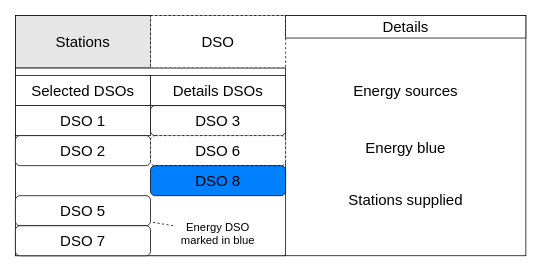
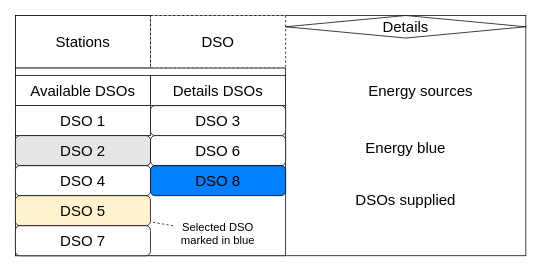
  <mxCell id="0" />
  <mxCell id="1" parent="0" />
  <mxCell id="2" value="" style="rounded=0;whiteSpace=wrap;html=1;fontSize=20;" parent="1" vertex="1"><mxGeometry x="20" width="680" height="320" as="geometry" y="20" /></mxCell>
- <mxCell id="3" value="Stations" style="rounded=0;whiteSpace=wrap;html=1;fontSize=20;fontColor=#000000;fillColor=#E6E6E6;" parent="1" vertex="1"><mxGeometry x="20" width="180" height="70" as="geometry" y="20" /></mxCell>
+ <mxCell id="3" value="Stations" style="rounded=0;whiteSpace=wrap;html=1;fontSize=20;fontColor=#000000;fillColor=#ffffff;" parent="1" vertex="1"><mxGeometry x="20" width="180" height="70" as="geometry" y="20" /></mxCell>
  <mxCell id="4" value="DSO" style="rounded=0;whiteSpace=wrap;html=1;fontSize=20;fontColor=#000000;fillColor=#FFFFFF;dashed=1;" parent="1" vertex="1"><mxGeometry x="200" width="180" height="70" as="geometry" y="20" /></mxCell>
- <mxCell id="5" value="Details" style="rounded=0;whiteSpace=wrap;html=1;fontSize=20;fontColor=#000000;strokeColor=#000000;fillColor=#FFFFFF;" parent="1" vertex="1"><mxGeometry x="380" width="320" height="30" as="geometry" y="20" /></mxCell>
+ <mxCell id="5" value="Details" style="rhombus;whiteSpace=wrap;html=1;fontSize=20;fontColor=#000000;strokeColor=#000000;fillColor=#FFFFFF;" parent="1" vertex="1"><mxGeometry x="380" width="320" height="30" as="geometry" y="20" /></mxCell>
  <mxCell id="6" value="" style="rounded=0;whiteSpace=wrap;html=1;fontSize=20;fontColor=#000000;strokeColor=#000000;fillColor=#FFFFFF;" parent="1" vertex="1"><mxGeometry x="20" y="90" width="360" height="250" as="geometry" /></mxCell>
  <mxCell id="7" value="DSO 1" style="whiteSpace=wrap;html=1;fontSize=20;fontColor=#000000;strokeColor=#000000;fillColor=#FFFFFF;rounded=0;" parent="1" vertex="1"><mxGeometry x="20" y="140" width="180" height="40" as="geometry" /></mxCell>
- <mxCell id="8" value="DSO 2" style="rounded=1;whiteSpace=wrap;html=1;fontSize=20;fontColor=#000000;strokeColor=#000000;fillColor=#FFFFFF;" parent="1" vertex="1"><mxGeometry x="20" y="180" width="180" height="40" as="geometry" /></mxCell>
- <mxCell id="10" value="DSO 5" style="rounded=1;whiteSpace=wrap;html=1;fontSize=20;fontColor=#000000;strokeColor=#000000;fillColor=#FFFFFF;" parent="1" vertex="1"><mxGeometry x="20" y="260" width="180" height="40" as="geometry" /></mxCell>
+ <mxCell id="8" value="DSO 2" style="rounded=1;whiteSpace=wrap;html=1;fontSize=20;fontColor=#000000;strokeColor=#000000;fillColor=#e6e6e6;" parent="1" vertex="1"><mxGeometry x="20" y="180" width="180" height="40" as="geometry" /></mxCell>
+ <mxCell id="9" value="DSO 4" style="rounded=1;whiteSpace=wrap;html=1;fontSize=20;fontColor=#000000;strokeColor=#000000;fillColor=#FFFFFF;" parent="1" vertex="1"><mxGeometry x="20" y="220" width="180" height="40" as="geometry" /></mxCell>
+ <mxCell id="10" value="DSO 5" style="rounded=1;whiteSpace=wrap;html=1;fontSize=20;fontColor=#000000;strokeColor=#000000;fillColor=#fff2cc;" parent="1" vertex="1"><mxGeometry x="20" y="260" width="180" height="40" as="geometry" /></mxCell>
  <mxCell id="11" value="DSO 7" style="rounded=1;whiteSpace=wrap;html=1;fontSize=20;fontColor=#000000;strokeColor=#000000;fillColor=#FFFFFF;" parent="1" vertex="1"><mxGeometry x="20" y="300" width="180" height="40" as="geometry" /></mxCell>
  <mxCell id="12" value="" style="endArrow=none;dashed=1;html=1;rounded=0;fontSize=20;fontColor=#000000;" parent="1" source="20" target="10" edge="1"><mxGeometry width="50" height="50" relative="1" as="geometry"><mxPoint x="-40" y="280" as="sourcePoint" /><mxPoint x="30" y="200" as="targetPoint" /></mxGeometry></mxCell>
  <mxCell id="13" value="DSO 3" style="rounded=1;whiteSpace=wrap;html=1;fontSize=20;fontColor=#000000;strokeColor=#000000;fillColor=#FFFFFF;" vertex="1" parent="1"><mxGeometry x="200" y="140" width="180" height="40" as="geometry" /></mxCell>
- <mxCell id="14" value="DSO 6" style="rounded=1;whiteSpace=wrap;html=1;fontSize=20;fontColor=#000000;strokeColor=#000000;fillColor=#FFFFFF;dashed=1;" vertex="1" parent="1"><mxGeometry x="200" y="180" width="180" height="40" as="geometry" /></mxCell>
+ <mxCell id="14" value="DSO 6" style="rounded=1;whiteSpace=wrap;html=1;fontSize=20;fontColor=#000000;strokeColor=#000000;fillColor=#FFFFFF;" vertex="1" parent="1"><mxGeometry x="200" y="180" width="180" height="40" as="geometry" /></mxCell>
  <mxCell id="15" value="DSO 8" style="rounded=1;whiteSpace=wrap;html=1;fontSize=20;fontColor=#000000;strokeColor=#000000;fillColor=#007FFF;" vertex="1" parent="1"><mxGeometry x="200" y="220" width="180" height="40" as="geometry" /></mxCell>
- <mxCell id="16" value="Selected DSOs" style="rounded=0;whiteSpace=wrap;html=1;fontSize=20;fontColor=#000000;strokeColor=#000000;fillColor=#FFFFFF;" vertex="1" parent="1"><mxGeometry x="20" y="100" width="180" height="40" as="geometry" /></mxCell>
+ <mxCell id="16" value="Available DSOs" style="rounded=0;whiteSpace=wrap;html=1;fontSize=20;fontColor=#000000;strokeColor=#000000;fillColor=#FFFFFF;" vertex="1" parent="1"><mxGeometry x="20" y="100" width="180" height="40" as="geometry" /></mxCell>
  <mxCell id="17" value="Details DSOs" style="rounded=0;whiteSpace=wrap;html=1;fontSize=20;fontColor=#000000;strokeColor=#000000;fillColor=#FFFFFF;" vertex="1" parent="1"><mxGeometry x="200" y="100" width="180" height="40" as="geometry" /></mxCell>
- <mxCell id="18" value="Energy sources" style="text;html=1;strokeColor=none;fillColor=none;align=center;verticalAlign=middle;whiteSpace=wrap;rounded=0;fontSize=20;fontColor=#000000;" vertex="1" parent="1"><mxGeometry x="465" y="105" width="150" height="30" as="geometry" /></mxCell>
+ <mxCell id="18" value="Energy sources" style="text;html=1;strokeColor=none;fillColor=none;align=center;verticalAlign=middle;whiteSpace=wrap;rounded=0;fontSize=20;fontColor=#000000;" vertex="1" parent="1"><mxGeometry x="485" y="105" width="150" height="30" as="geometry" /></mxCell>
  <mxCell id="19" value="Energy blue" style="text;html=1;strokeColor=none;fillColor=none;align=center;verticalAlign=middle;whiteSpace=wrap;rounded=0;fontSize=20;fontColor=#000000;" vertex="1" parent="1"><mxGeometry x="465" y="180" width="150" height="30" as="geometry" /></mxCell>
- <mxCell id="20" value="&lt;font style=&quot;font-size: 15px;&quot;&gt;Energy DSO marked in blue&lt;br&gt;&lt;/font&gt;" style="text;html=1;strokeColor=none;fillColor=none;align=center;verticalAlign=middle;whiteSpace=wrap;rounded=0;fontSize=10;fontColor=#000000;" parent="1" vertex="1"><mxGeometry x="230" y="290" width="120" height="40" as="geometry" /></mxCell>
- <mxCell id="21" value="Stations supplied" style="text;html=1;strokeColor=none;fillColor=none;align=center;verticalAlign=middle;whiteSpace=wrap;rounded=0;fontSize=20;fontColor=#000000;" vertex="1" parent="1"><mxGeometry x="456.25" y="250" width="167.5" height="30" as="geometry" /></mxCell>
+ <mxCell id="20" value="&lt;font style=&quot;font-size: 15px;&quot;&gt;Selected DSO marked in blue&lt;br&gt;&lt;/font&gt;" style="text;html=1;strokeColor=none;fillColor=none;align=center;verticalAlign=middle;whiteSpace=wrap;rounded=0;fontSize=10;fontColor=#000000;" parent="1" vertex="1"><mxGeometry x="230" y="290" width="120" height="40" as="geometry" /></mxCell>
+ <mxCell id="21" value="DSOs supplied" style="text;html=1;strokeColor=none;fillColor=none;align=center;verticalAlign=middle;whiteSpace=wrap;rounded=0;fontSize=20;fontColor=#000000;" vertex="1" parent="1"><mxGeometry x="456.25" y="250" width="167.5" height="30" as="geometry" /></mxCell>
